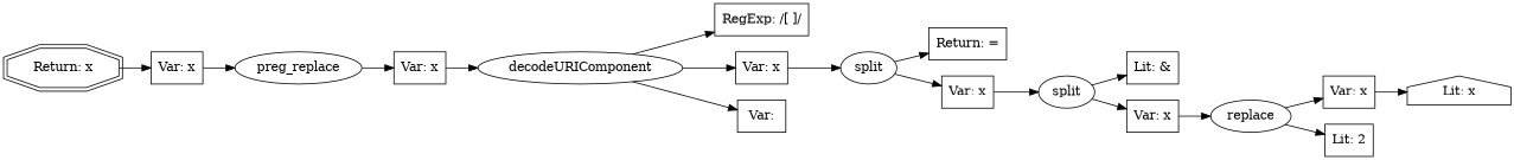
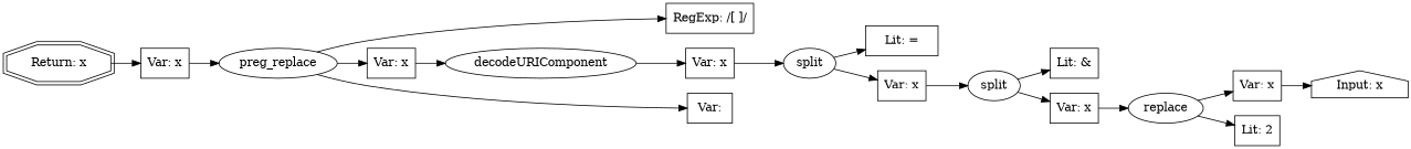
  digraph {
    rankdir=LR
    node [shape=box]
-   n1 [label="Lit: x" shape=house]
+   n1 [label="Input: x" shape=house]
    n2 [label=replace shape=ellipse]
    n3 [label="Var: x"]
    n4 [label="Lit: 2"]
    n5 [label=split shape=ellipse]
    n6 [label="Lit: &"]
    n7 [label="Var: x"]
    n8 [label=split shape=ellipse]
-   n9 [label="Return: ="]
+   n9 [label="Lit: ="]
    n10 [label="Var: x"]
    n11 [label=decodeURIComponent shape=ellipse]
    n12 [label="Var: x"]
    n13 [label=preg_replace shape=ellipse]
    n14 [label="RegExp: /[ ]/"]
    n15 [label="Var:"]
    n16 [label="Var: x"]
    n17 [label="Var: x"]
    n18 [label="Return: x" shape=doubleoctagon]
    n2 -> n3
    n2 -> n4
    n3 -> n1
    n5 -> n6
    n5 -> n7
    n7 -> n2
    n8 -> n9
    n8 -> n10
    n10 -> n5
    n11 -> n12
    n12 -> n8
-   n11 -> n14
-   n11 -> n15
+   n13 -> n14
+   n13 -> n15
    n13 -> n16
    n16 -> n11
    n17 -> n13
    n18 -> n17
  }
